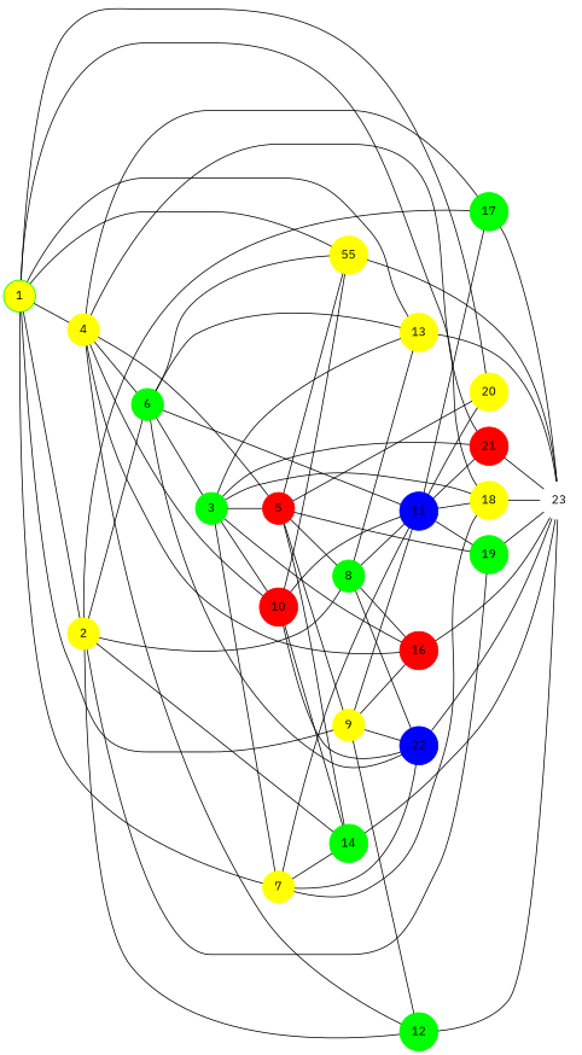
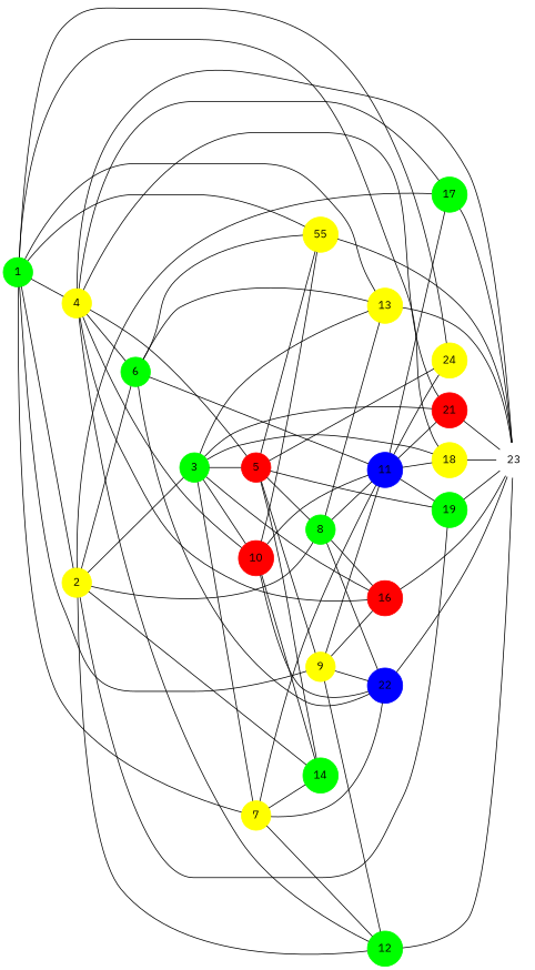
  digraph {
    fontname="IBM Plex Sans"
    rankdir=LR
    node [color=yellow fontname="IBM Plex Sans" shape=circle style=filled]
    edge [arrowhead=none fontname="IBM Plex Sans"]
    2
-   1 [color=green fillcolor=yellow]
+   1 [color=green]
    4
    7
    9
    13
    n7 [label=55]
    18
-   20
+   20 [label=24]
    3 [color=green]
    6 [color=green]
    8 [color=green]
    12 [color=green]
    14 [color=green]
    17 [color=green]
    19 [color=green]
    5 [color=red]
    10 [color=red]
    16 [color=red]
    21 [color=red]
    11 [color=blue]
    22 [color=blue]
    23 [color=white]
-   6 -> 3
+   2 -> 3
    2 -> 6
    2 -> 8
    2 -> 12
    2 -> 14
    2 -> 17
    2 -> 19
    1 -> 2
    1 -> 4
    1 -> 7
    1 -> 9
    1 -> 13
    1 -> n7
    1 -> 18
    1 -> 20
    4 -> 6
    4 -> 12
    4 -> 17
    4 -> 5
    4 -> 10
    4 -> 16
    4 -> 21
-   7 -> 18
+   7 -> 12
    7 -> 14
    7 -> 11
    7 -> 22
    9 -> 12
    9 -> 16
    9 -> 11
    9 -> 22
    13 -> 23
    n7 -> 23
    18 -> 23
    3 -> 7
    3 -> 13
    3 -> 18
    3 -> 5
    3 -> 10
    3 -> 16
    3 -> 21
    6 -> 13
    6 -> n7
    6 -> 11
    6 -> 22
    8 -> 13
    8 -> 16
    8 -> 11
    8 -> 22
    12 -> 23
-   14 -> 23
+   4 -> 23
    17 -> 23
    19 -> 23
    5 -> 9
    5 -> n7
    5 -> 20
    5 -> 8
    5 -> 14
    5 -> 19
    10 -> n7
    10 -> 14
    10 -> 11
    10 -> 22
    16 -> 23
    21 -> 23
    11 -> 18
    11 -> 20
    11 -> 17
    11 -> 19
    11 -> 21
    22 -> 23
  }
